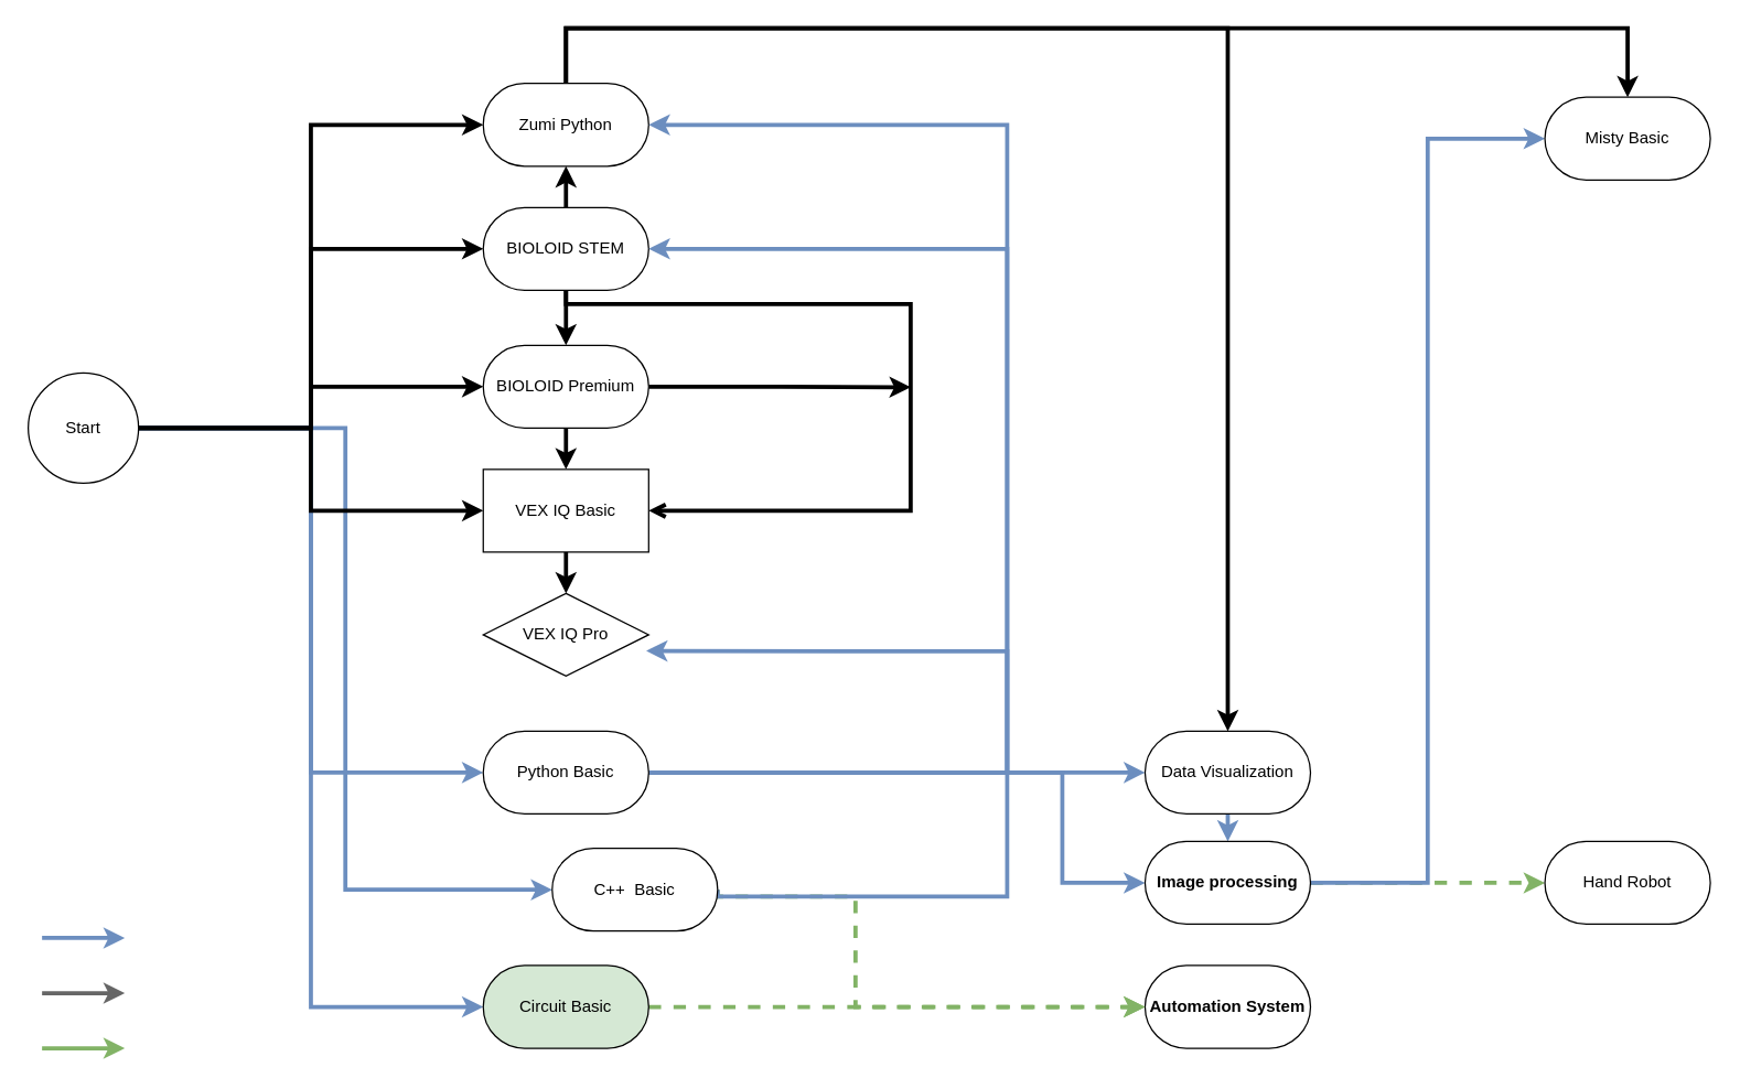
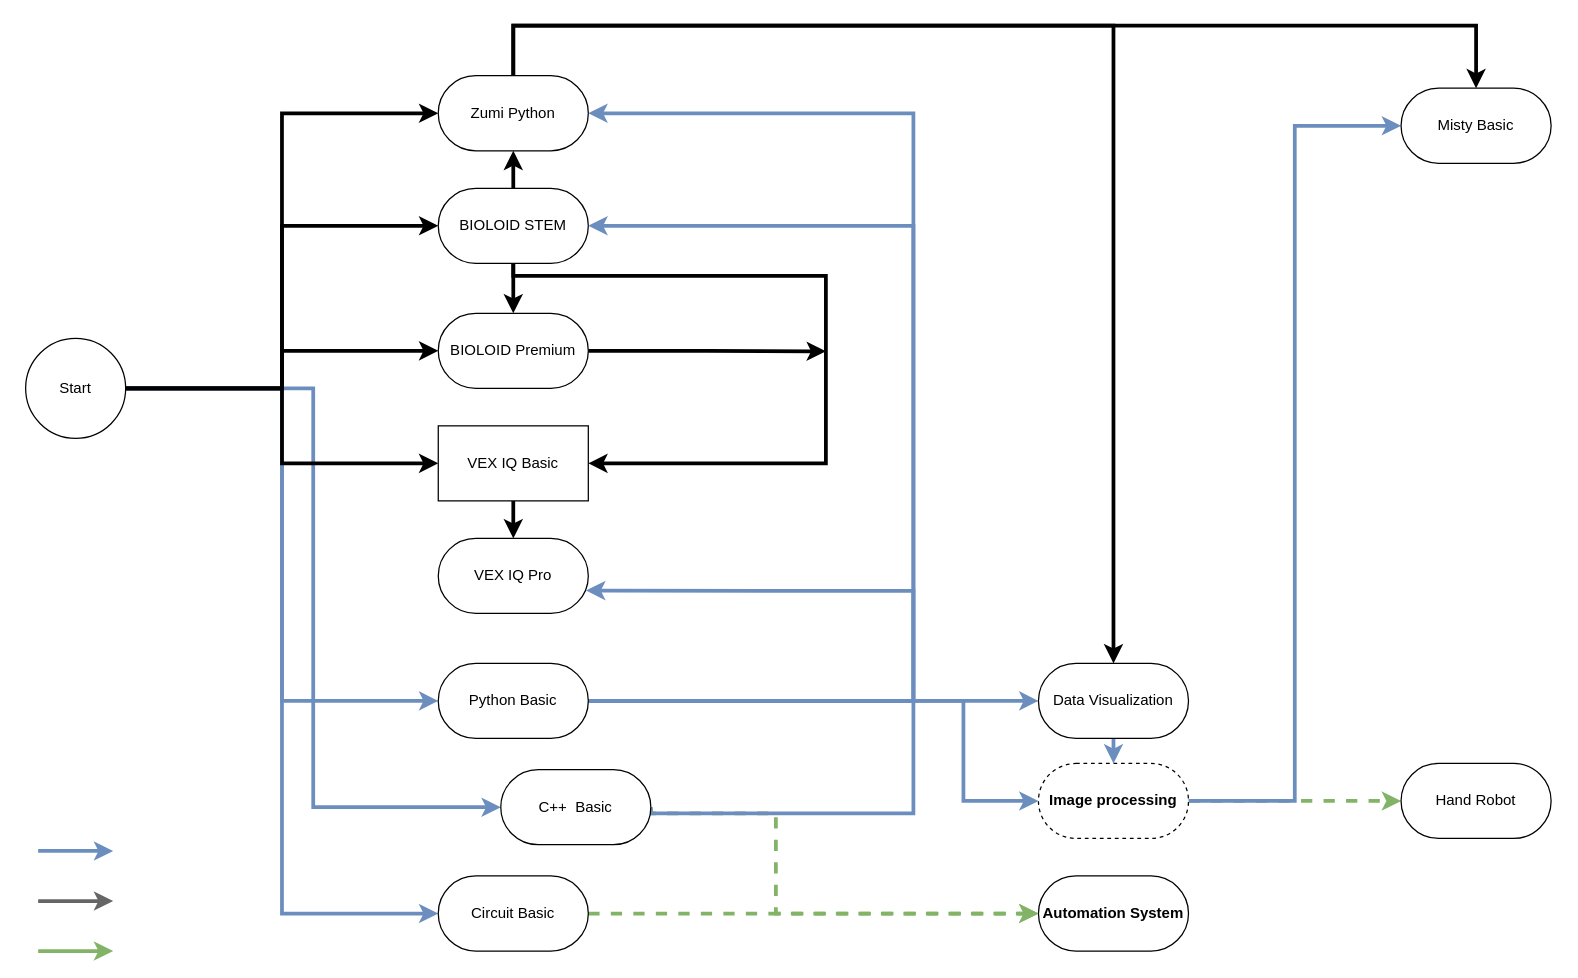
  <mxCell id="0" />
  <mxCell id="1" parent="0" />
  <mxCell id="2" style="edgeStyle=orthogonalEdgeStyle;rounded=0;orthogonalLoop=1;jettySize=auto;html=1;exitX=0.5;exitY=0;exitDx=0;exitDy=0;entryX=0.5;entryY=0;entryDx=0;entryDy=0;strokeWidth=3;" parent="1" source="4" target="31" edge="1"><mxGeometry relative="1" as="geometry"><Array as="points"><mxPoint x="410" y="20" /><mxPoint x="890" y="20" /></Array></mxGeometry></mxCell>
  <mxCell id="3" style="edgeStyle=orthogonalEdgeStyle;rounded=0;orthogonalLoop=1;jettySize=auto;html=1;exitX=0.5;exitY=0;exitDx=0;exitDy=0;entryX=0.5;entryY=0;entryDx=0;entryDy=0;strokeWidth=3;" parent="1" source="4" target="42" edge="1"><mxGeometry relative="1" as="geometry"><Array as="points"><mxPoint x="410" y="20" /><mxPoint x="1180" y="20" /></Array></mxGeometry></mxCell>
  <mxCell id="4" value="Zumi Python" style="rounded=1;whiteSpace=wrap;html=1;arcSize=50;" parent="1" vertex="1"><mxGeometry x="350" y="60" width="120" height="60" as="geometry" /></mxCell>
  <mxCell id="5" style="edgeStyle=orthogonalEdgeStyle;rounded=0;orthogonalLoop=1;jettySize=auto;html=1;exitX=0.5;exitY=1;exitDx=0;exitDy=0;strokeWidth=3;" parent="1" source="7" target="10" edge="1"><mxGeometry relative="1" as="geometry" /></mxCell>
  <mxCell id="6" style="edgeStyle=orthogonalEdgeStyle;rounded=0;orthogonalLoop=1;jettySize=auto;html=1;exitX=0.5;exitY=0;exitDx=0;exitDy=0;strokeWidth=3;" parent="1" source="7" target="4" edge="1"><mxGeometry relative="1" as="geometry" /></mxCell>
  <mxCell id="7" value="BIOLOID STEM" style="rounded=1;whiteSpace=wrap;html=1;arcSize=50;" parent="1" vertex="1"><mxGeometry x="350" y="150" width="120" height="60" as="geometry" /></mxCell>
- <mxCell id="8" style="edgeStyle=orthogonalEdgeStyle;rounded=0;orthogonalLoop=1;jettySize=auto;html=1;exitX=0.5;exitY=1;exitDx=0;exitDy=0;strokeWidth=3;" parent="1" source="10" target="13" edge="1"><mxGeometry relative="1" as="geometry" /></mxCell>
  <mxCell id="9" style="edgeStyle=orthogonalEdgeStyle;rounded=0;orthogonalLoop=1;jettySize=auto;html=1;exitX=1;exitY=0.5;exitDx=0;exitDy=0;strokeWidth=3;" parent="1" source="10" edge="1"><mxGeometry relative="1" as="geometry"><mxPoint x="660" y="280.429" as="targetPoint" /></mxGeometry></mxCell>
  <mxCell id="10" value="BIOLOID Premium" style="rounded=1;whiteSpace=wrap;html=1;arcSize=50;" parent="1" vertex="1"><mxGeometry x="350" y="250" width="120" height="60" as="geometry" /></mxCell>
- <mxCell id="11" value="VEX IQ Pro" style="rhombus;whiteSpace=wrap;html=1;arcSize=50;" parent="1" vertex="1"><mxGeometry x="350" y="430" width="120" height="60" as="geometry" /></mxCell>
+ <mxCell id="11" value="VEX IQ Pro" style="rounded=1;whiteSpace=wrap;html=1;arcSize=50;" parent="1" vertex="1"><mxGeometry x="350" y="430" width="120" height="60" as="geometry" /></mxCell>
  <mxCell id="12" style="edgeStyle=orthogonalEdgeStyle;rounded=0;orthogonalLoop=1;jettySize=auto;html=1;exitX=0.5;exitY=1;exitDx=0;exitDy=0;entryX=0.5;entryY=0;entryDx=0;entryDy=0;strokeWidth=3;" parent="1" source="13" target="11" edge="1"><mxGeometry relative="1" as="geometry" /></mxCell>
  <mxCell id="13" value="VEX IQ Basic" style="whiteSpace=wrap;html=1;arcSize=50;rounded=0;" parent="1" vertex="1"><mxGeometry x="350" y="340" width="120" height="60" as="geometry" /></mxCell>
  <mxCell id="14" style="edgeStyle=orthogonalEdgeStyle;rounded=0;orthogonalLoop=1;jettySize=auto;html=1;exitX=1;exitY=0.5;exitDx=0;exitDy=0;entryX=0;entryY=0.5;entryDx=0;entryDy=0;fillColor=#dae8fc;strokeColor=#6c8ebf;strokeWidth=3;" parent="1" source="21" target="28" edge="1"><mxGeometry relative="1" as="geometry" /></mxCell>
  <mxCell id="15" style="edgeStyle=orthogonalEdgeStyle;rounded=0;orthogonalLoop=1;jettySize=auto;html=1;exitX=1;exitY=0.5;exitDx=0;exitDy=0;entryX=0;entryY=0.5;entryDx=0;entryDy=0;strokeWidth=3;" parent="1" source="21" target="7" edge="1"><mxGeometry relative="1" as="geometry" /></mxCell>
  <mxCell id="16" style="edgeStyle=orthogonalEdgeStyle;rounded=0;orthogonalLoop=1;jettySize=auto;html=1;exitX=1;exitY=0.5;exitDx=0;exitDy=0;entryX=0;entryY=0.5;entryDx=0;entryDy=0;strokeWidth=3;" parent="1" source="21" target="10" edge="1"><mxGeometry relative="1" as="geometry" /></mxCell>
  <mxCell id="17" style="edgeStyle=orthogonalEdgeStyle;rounded=0;orthogonalLoop=1;jettySize=auto;html=1;exitX=1;exitY=0.5;exitDx=0;exitDy=0;entryX=0;entryY=0.5;entryDx=0;entryDy=0;strokeWidth=3;fillColor=#dae8fc;strokeColor=#6c8ebf;" parent="1" source="21" target="34" edge="1"><mxGeometry relative="1" as="geometry" /></mxCell>
  <mxCell id="18" style="edgeStyle=orthogonalEdgeStyle;rounded=0;orthogonalLoop=1;jettySize=auto;html=1;exitX=1;exitY=0.5;exitDx=0;exitDy=0;entryX=0;entryY=0.5;entryDx=0;entryDy=0;fillColor=#dae8fc;strokeColor=#6c8ebf;strokeWidth=3;" parent="1" source="21" target="41" edge="1"><mxGeometry relative="1" as="geometry" /></mxCell>
  <mxCell id="19" style="edgeStyle=orthogonalEdgeStyle;rounded=0;orthogonalLoop=1;jettySize=auto;html=1;exitX=1;exitY=0.5;exitDx=0;exitDy=0;strokeWidth=3;" parent="1" source="21" target="13" edge="1"><mxGeometry relative="1" as="geometry" /></mxCell>
  <mxCell id="20" style="edgeStyle=orthogonalEdgeStyle;rounded=0;orthogonalLoop=1;jettySize=auto;html=1;exitX=1;exitY=0.5;exitDx=0;exitDy=0;entryX=0;entryY=0.5;entryDx=0;entryDy=0;strokeWidth=3;" parent="1" source="21" target="4" edge="1"><mxGeometry relative="1" as="geometry" /></mxCell>
  <mxCell id="21" value="Start" style="ellipse;whiteSpace=wrap;html=1;aspect=fixed;" parent="1" vertex="1"><mxGeometry x="20" y="270" width="80" height="80" as="geometry" /></mxCell>
  <mxCell id="22" value="" style="endArrow=classic;html=1;rounded=0;strokeWidth=3;fillColor=#dae8fc;strokeColor=#6c8ebf;" parent="1" edge="1"><mxGeometry width="50" height="50" relative="1" as="geometry"><mxPoint x="30" y="680" as="sourcePoint" /><mxPoint x="90" y="680" as="targetPoint" /></mxGeometry></mxCell>
  <mxCell id="23" value="" style="endArrow=classic;html=1;rounded=0;strokeWidth=3;fillColor=#f5f5f5;strokeColor=#666666;" parent="1" edge="1"><mxGeometry width="50" height="50" relative="1" as="geometry"><mxPoint x="30" y="720" as="sourcePoint" /><mxPoint x="90" y="720" as="targetPoint" /></mxGeometry></mxCell>
  <mxCell id="24" style="edgeStyle=orthogonalEdgeStyle;rounded=0;orthogonalLoop=1;jettySize=auto;html=1;exitX=1;exitY=0.5;exitDx=0;exitDy=0;fillColor=#dae8fc;strokeColor=#6c8ebf;strokeWidth=3;" parent="1" source="28" target="31" edge="1"><mxGeometry relative="1" as="geometry" /></mxCell>
  <mxCell id="25" style="edgeStyle=orthogonalEdgeStyle;rounded=0;orthogonalLoop=1;jettySize=auto;html=1;exitX=1;exitY=0.5;exitDx=0;exitDy=0;strokeWidth=3;fillColor=#dae8fc;strokeColor=#6c8ebf;" parent="1" edge="1"><mxGeometry relative="1" as="geometry"><mxPoint x="460" y="560" as="sourcePoint" /><mxPoint x="470" y="90" as="targetPoint" /><Array as="points"><mxPoint x="730" y="560" /><mxPoint x="730" y="90" /></Array></mxGeometry></mxCell>
  <mxCell id="26" style="edgeStyle=orthogonalEdgeStyle;rounded=0;orthogonalLoop=1;jettySize=auto;html=1;exitX=1;exitY=0.5;exitDx=0;exitDy=0;entryX=0.985;entryY=0.695;entryDx=0;entryDy=0;entryPerimeter=0;strokeWidth=3;fillColor=#dae8fc;strokeColor=#6c8ebf;" parent="1" source="28" target="11" edge="1"><mxGeometry relative="1" as="geometry"><Array as="points"><mxPoint x="730" y="560" /><mxPoint x="730" y="472" /><mxPoint x="640" y="472" /></Array></mxGeometry></mxCell>
  <mxCell id="27" style="edgeStyle=orthogonalEdgeStyle;rounded=0;orthogonalLoop=1;jettySize=auto;html=1;exitX=1;exitY=0.5;exitDx=0;exitDy=0;entryX=0;entryY=0.5;entryDx=0;entryDy=0;fillColor=#dae8fc;strokeColor=#6c8ebf;strokeWidth=3;" parent="1" source="28" target="38" edge="1"><mxGeometry relative="1" as="geometry"><Array as="points"><mxPoint x="770" y="560" /><mxPoint x="770" y="640" /></Array></mxGeometry></mxCell>
  <mxCell id="28" value="Python Basic" style="rounded=1;whiteSpace=wrap;html=1;arcSize=50;" parent="1" vertex="1"><mxGeometry x="350" y="530" width="120" height="60" as="geometry" /></mxCell>
  <mxCell id="29" value="" style="endArrow=classic;html=1;rounded=0;strokeWidth=3;fillColor=#d5e8d4;strokeColor=#82b366;" parent="1" edge="1"><mxGeometry width="50" height="50" relative="1" as="geometry"><mxPoint x="30" y="760" as="sourcePoint" /><mxPoint x="90" y="760" as="targetPoint" /></mxGeometry></mxCell>
  <mxCell id="30" style="edgeStyle=orthogonalEdgeStyle;rounded=0;orthogonalLoop=1;jettySize=auto;html=1;exitX=0.5;exitY=1;exitDx=0;exitDy=0;entryX=0.5;entryY=0;entryDx=0;entryDy=0;fillColor=#dae8fc;strokeColor=#6c8ebf;strokeWidth=3;" parent="1" source="31" target="38" edge="1"><mxGeometry relative="1" as="geometry" /></mxCell>
  <mxCell id="31" value="Data Visualization" style="rounded=1;whiteSpace=wrap;html=1;arcSize=50;" parent="1" vertex="1"><mxGeometry x="830" y="530" width="120" height="60" as="geometry" /></mxCell>
  <mxCell id="32" style="edgeStyle=orthogonalEdgeStyle;rounded=0;orthogonalLoop=1;jettySize=auto;html=1;exitX=1;exitY=0.5;exitDx=0;exitDy=0;entryX=0;entryY=0.5;entryDx=0;entryDy=0;strokeWidth=3;dashed=1;fillColor=#d5e8d4;strokeColor=#82b366;" parent="1" source="34" target="39" edge="1"><mxGeometry relative="1" as="geometry"><Array as="points"><mxPoint x="620" y="650" /><mxPoint x="620" y="730" /></Array></mxGeometry></mxCell>
  <mxCell id="33" style="edgeStyle=orthogonalEdgeStyle;rounded=0;orthogonalLoop=1;jettySize=auto;html=1;exitX=1;exitY=0.5;exitDx=0;exitDy=0;entryX=1;entryY=0.5;entryDx=0;entryDy=0;fillColor=#dae8fc;strokeColor=#6c8ebf;strokeWidth=3;" parent="1" source="34" target="7" edge="1"><mxGeometry relative="1" as="geometry"><Array as="points"><mxPoint x="730" y="650" /><mxPoint x="730" y="180" /></Array></mxGeometry></mxCell>
  <mxCell id="34" value="C++ &amp;nbsp;Basic" style="rounded=1;whiteSpace=wrap;html=1;arcSize=50;" parent="1" vertex="1"><mxGeometry x="400" y="615" width="120" height="60" as="geometry" /></mxCell>
- <mxCell id="35" style="edgeStyle=orthogonalEdgeStyle;rounded=0;orthogonalLoop=1;jettySize=auto;html=1;exitX=0.5;exitY=1;exitDx=0;exitDy=0;entryX=1;entryY=0.5;entryDx=0;entryDy=0;strokeWidth=3;endArrow=open;" parent="1" source="7" target="13" edge="1"><mxGeometry relative="1" as="geometry"><Array as="points"><mxPoint x="410" y="220" /><mxPoint x="660" y="220" /><mxPoint x="660" y="370" /></Array></mxGeometry></mxCell>
+ <mxCell id="35" style="edgeStyle=orthogonalEdgeStyle;rounded=0;orthogonalLoop=1;jettySize=auto;html=1;exitX=0.5;exitY=1;exitDx=0;exitDy=0;entryX=1;entryY=0.5;entryDx=0;entryDy=0;strokeWidth=3;" parent="1" source="7" target="13" edge="1"><mxGeometry relative="1" as="geometry"><Array as="points"><mxPoint x="410" y="220" /><mxPoint x="660" y="220" /><mxPoint x="660" y="370" /></Array></mxGeometry></mxCell>
  <mxCell id="36" style="edgeStyle=orthogonalEdgeStyle;rounded=0;orthogonalLoop=1;jettySize=auto;html=1;exitX=1;exitY=0.5;exitDx=0;exitDy=0;strokeWidth=3;dashed=1;fillColor=#d5e8d4;strokeColor=#82b366;" edge="1" parent="1" source="38" target="43"><mxGeometry relative="1" as="geometry" /></mxCell>
  <mxCell id="37" style="edgeStyle=orthogonalEdgeStyle;rounded=0;orthogonalLoop=1;jettySize=auto;html=1;exitX=1;exitY=0.5;exitDx=0;exitDy=0;entryX=0;entryY=0.5;entryDx=0;entryDy=0;fillColor=#dae8fc;strokeColor=#6c8ebf;strokeWidth=3;" parent="1" source="38" target="42" edge="1"><mxGeometry relative="1" as="geometry" /></mxCell>
- <mxCell id="38" value="Image processing" style="rounded=1;whiteSpace=wrap;html=1;arcSize=50;fontStyle=1" parent="1" vertex="1"><mxGeometry x="830" y="610" width="120" height="60" as="geometry" /></mxCell>
+ <mxCell id="38" value="Image processing" style="rounded=1;whiteSpace=wrap;html=1;arcSize=50;fontStyle=1;dashed=1;" parent="1" vertex="1"><mxGeometry x="830" y="610" width="120" height="60" as="geometry" /></mxCell>
  <mxCell id="39" value="Automation System" style="rounded=1;whiteSpace=wrap;html=1;arcSize=50;fontStyle=1" parent="1" vertex="1"><mxGeometry x="830" y="700" width="120" height="60" as="geometry" /></mxCell>
  <mxCell id="40" style="edgeStyle=orthogonalEdgeStyle;rounded=0;orthogonalLoop=1;jettySize=auto;html=1;exitX=1;exitY=0.5;exitDx=0;exitDy=0;fillColor=#d5e8d4;strokeColor=#82b366;strokeWidth=3;dashed=1;" parent="1" source="41" target="39" edge="1"><mxGeometry relative="1" as="geometry" /></mxCell>
- <mxCell id="41" value="Circuit Basic" style="rounded=1;whiteSpace=wrap;html=1;arcSize=50;fillColor=#d5e8d4;" parent="1" vertex="1"><mxGeometry x="350" y="700" width="120" height="60" as="geometry" /></mxCell>
+ <mxCell id="41" value="Circuit Basic" style="rounded=1;whiteSpace=wrap;html=1;arcSize=50;" parent="1" vertex="1"><mxGeometry x="350" y="700" width="120" height="60" as="geometry" /></mxCell>
  <mxCell id="42" value="Misty Basic" style="rounded=1;whiteSpace=wrap;html=1;arcSize=50;" parent="1" vertex="1"><mxGeometry x="1120" y="70" width="120" height="60" as="geometry" /></mxCell>
  <mxCell id="43" value="Hand Robot" style="rounded=1;whiteSpace=wrap;html=1;arcSize=50;" vertex="1" parent="1"><mxGeometry x="1120" y="610" width="120" height="60" as="geometry" /></mxCell>
